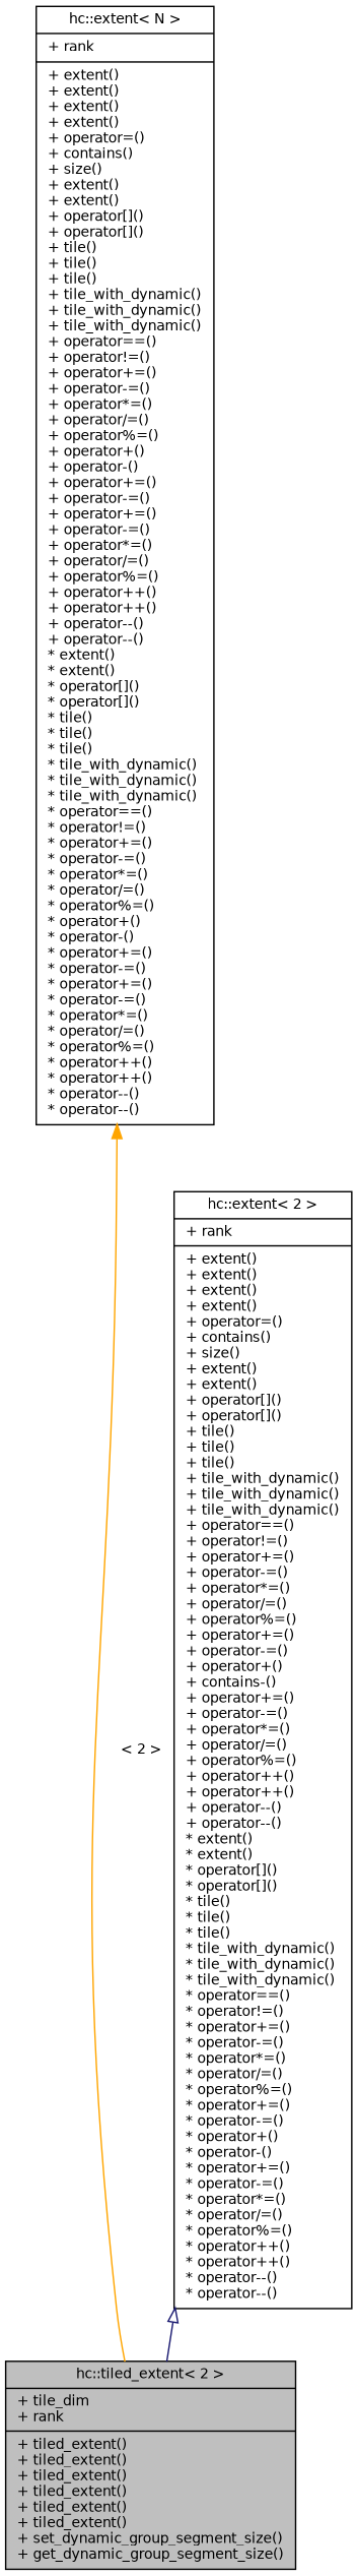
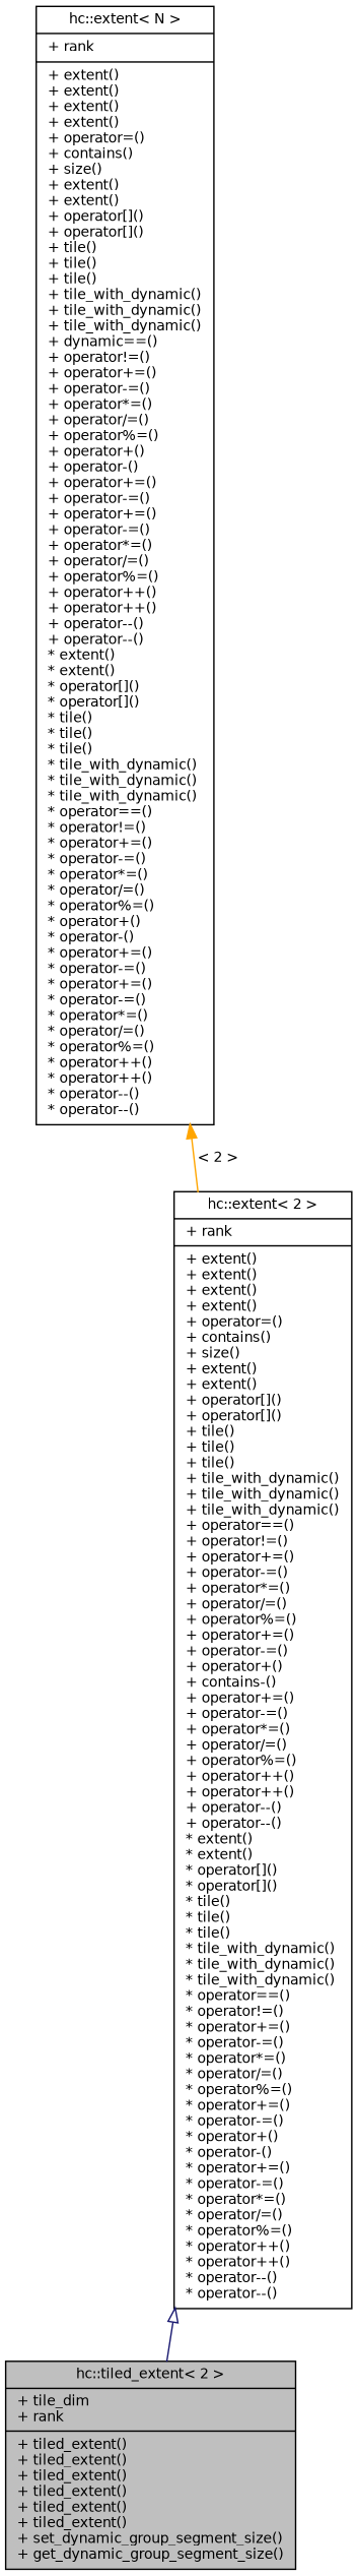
  digraph {
    node [color=black fillcolor=white fontname=Helvetica fontsize=10 shape=record style=filled]
    edge [dir=back fontname=Helvetica fontsize=10 labelfontname=Helvetica labelfontsize=10 style=solid]
    n1 [fillcolor=grey75 fontcolor=black height=0.2 label="{hc::tiled_extent\< 2 \>\n|+ tile_dim\l+ rank\l|+ tiled_extent()\l+ tiled_extent()\l+ tiled_extent()\l+ tiled_extent()\l+ tiled_extent()\l+ tiled_extent()\l+ set_dynamic_group_segment_size()\l+ get_dynamic_group_segment_size()\l}" width=0.4]
    n2 [height=0.2 label="{hc::extent\< 2 \>\n|+ rank\l|+ extent()\l+ extent()\l+ extent()\l+ extent()\l+ operator=()\l+ contains()\l+ size()\l+ extent()\l+ extent()\l+ operator[]()\l+ operator[]()\l+ tile()\l+ tile()\l+ tile()\l+ tile_with_dynamic()\l+ tile_with_dynamic()\l+ tile_with_dynamic()\l+ operator==()\l+ operator!=()\l+ operator+=()\l+ operator-=()\l+ operator*=()\l+ operator/=()\l+ operator%=()\l+ operator+=()\l+ operator-=()\l+ operator+()\l+ contains-()\l+ operator+=()\l+ operator-=()\l+ operator*=()\l+ operator/=()\l+ operator%=()\l+ operator++()\l+ operator++()\l+ operator--()\l+ operator--()\l* extent()\l* extent()\l* operator[]()\l* operator[]()\l* tile()\l* tile()\l* tile()\l* tile_with_dynamic()\l* tile_with_dynamic()\l* tile_with_dynamic()\l* operator==()\l* operator!=()\l* operator+=()\l* operator-=()\l* operator*=()\l* operator/=()\l* operator%=()\l* operator+=()\l* operator-=()\l* operator+()\l* operator-()\l* operator+=()\l* operator-=()\l* operator*=()\l* operator/=()\l* operator%=()\l* operator++()\l* operator++()\l* operator--()\l* operator--()\l}" width=0.4]
-   n3 [height=0.2 label="{hc::extent\< N \>\n|+ rank\l|+ extent()\l+ extent()\l+ extent()\l+ extent()\l+ operator=()\l+ contains()\l+ size()\l+ extent()\l+ extent()\l+ operator[]()\l+ operator[]()\l+ tile()\l+ tile()\l+ tile()\l+ tile_with_dynamic()\l+ tile_with_dynamic()\l+ tile_with_dynamic()\l+ operator==()\l+ operator!=()\l+ operator+=()\l+ operator-=()\l+ operator*=()\l+ operator/=()\l+ operator%=()\l+ operator+()\l+ operator-()\l+ operator+=()\l+ operator-=()\l+ operator+=()\l+ operator-=()\l+ operator*=()\l+ operator/=()\l+ operator%=()\l+ operator++()\l+ operator++()\l+ operator--()\l+ operator--()\l* extent()\l* extent()\l* operator[]()\l* operator[]()\l* tile()\l* tile()\l* tile()\l* tile_with_dynamic()\l* tile_with_dynamic()\l* tile_with_dynamic()\l* operator==()\l* operator!=()\l* operator+=()\l* operator-=()\l* operator*=()\l* operator/=()\l* operator%=()\l* operator+()\l* operator-()\l* operator+=()\l* operator-=()\l* operator+=()\l* operator-=()\l* operator*=()\l* operator/=()\l* operator%=()\l* operator++()\l* operator++()\l* operator--()\l* operator--()\l}" width=0.4]
+   n3 [height=0.2 label="{hc::extent\< N \>\n|+ rank\l|+ extent()\l+ extent()\l+ extent()\l+ extent()\l+ operator=()\l+ contains()\l+ size()\l+ extent()\l+ extent()\l+ operator[]()\l+ operator[]()\l+ tile()\l+ tile()\l+ tile()\l+ tile_with_dynamic()\l+ tile_with_dynamic()\l+ tile_with_dynamic()\l+ dynamic==()\l+ operator!=()\l+ operator+=()\l+ operator-=()\l+ operator*=()\l+ operator/=()\l+ operator%=()\l+ operator+()\l+ operator-()\l+ operator+=()\l+ operator-=()\l+ operator+=()\l+ operator-=()\l+ operator*=()\l+ operator/=()\l+ operator%=()\l+ operator++()\l+ operator++()\l+ operator--()\l+ operator--()\l* extent()\l* extent()\l* operator[]()\l* operator[]()\l* tile()\l* tile()\l* tile()\l* tile_with_dynamic()\l* tile_with_dynamic()\l* tile_with_dynamic()\l* operator==()\l* operator!=()\l* operator+=()\l* operator-=()\l* operator*=()\l* operator/=()\l* operator%=()\l* operator+()\l* operator-()\l* operator+=()\l* operator-=()\l* operator+=()\l* operator-=()\l* operator*=()\l* operator/=()\l* operator%=()\l* operator++()\l* operator++()\l* operator--()\l* operator--()\l}" width=0.4]
    n2 -> n1 [arrowtail=onormal color=midnightblue]
-   n3 -> n1 [color=orange label=" \< 2 \>"]
+   n3 -> n2 [color=orange label=" \< 2 \>"]
  }
